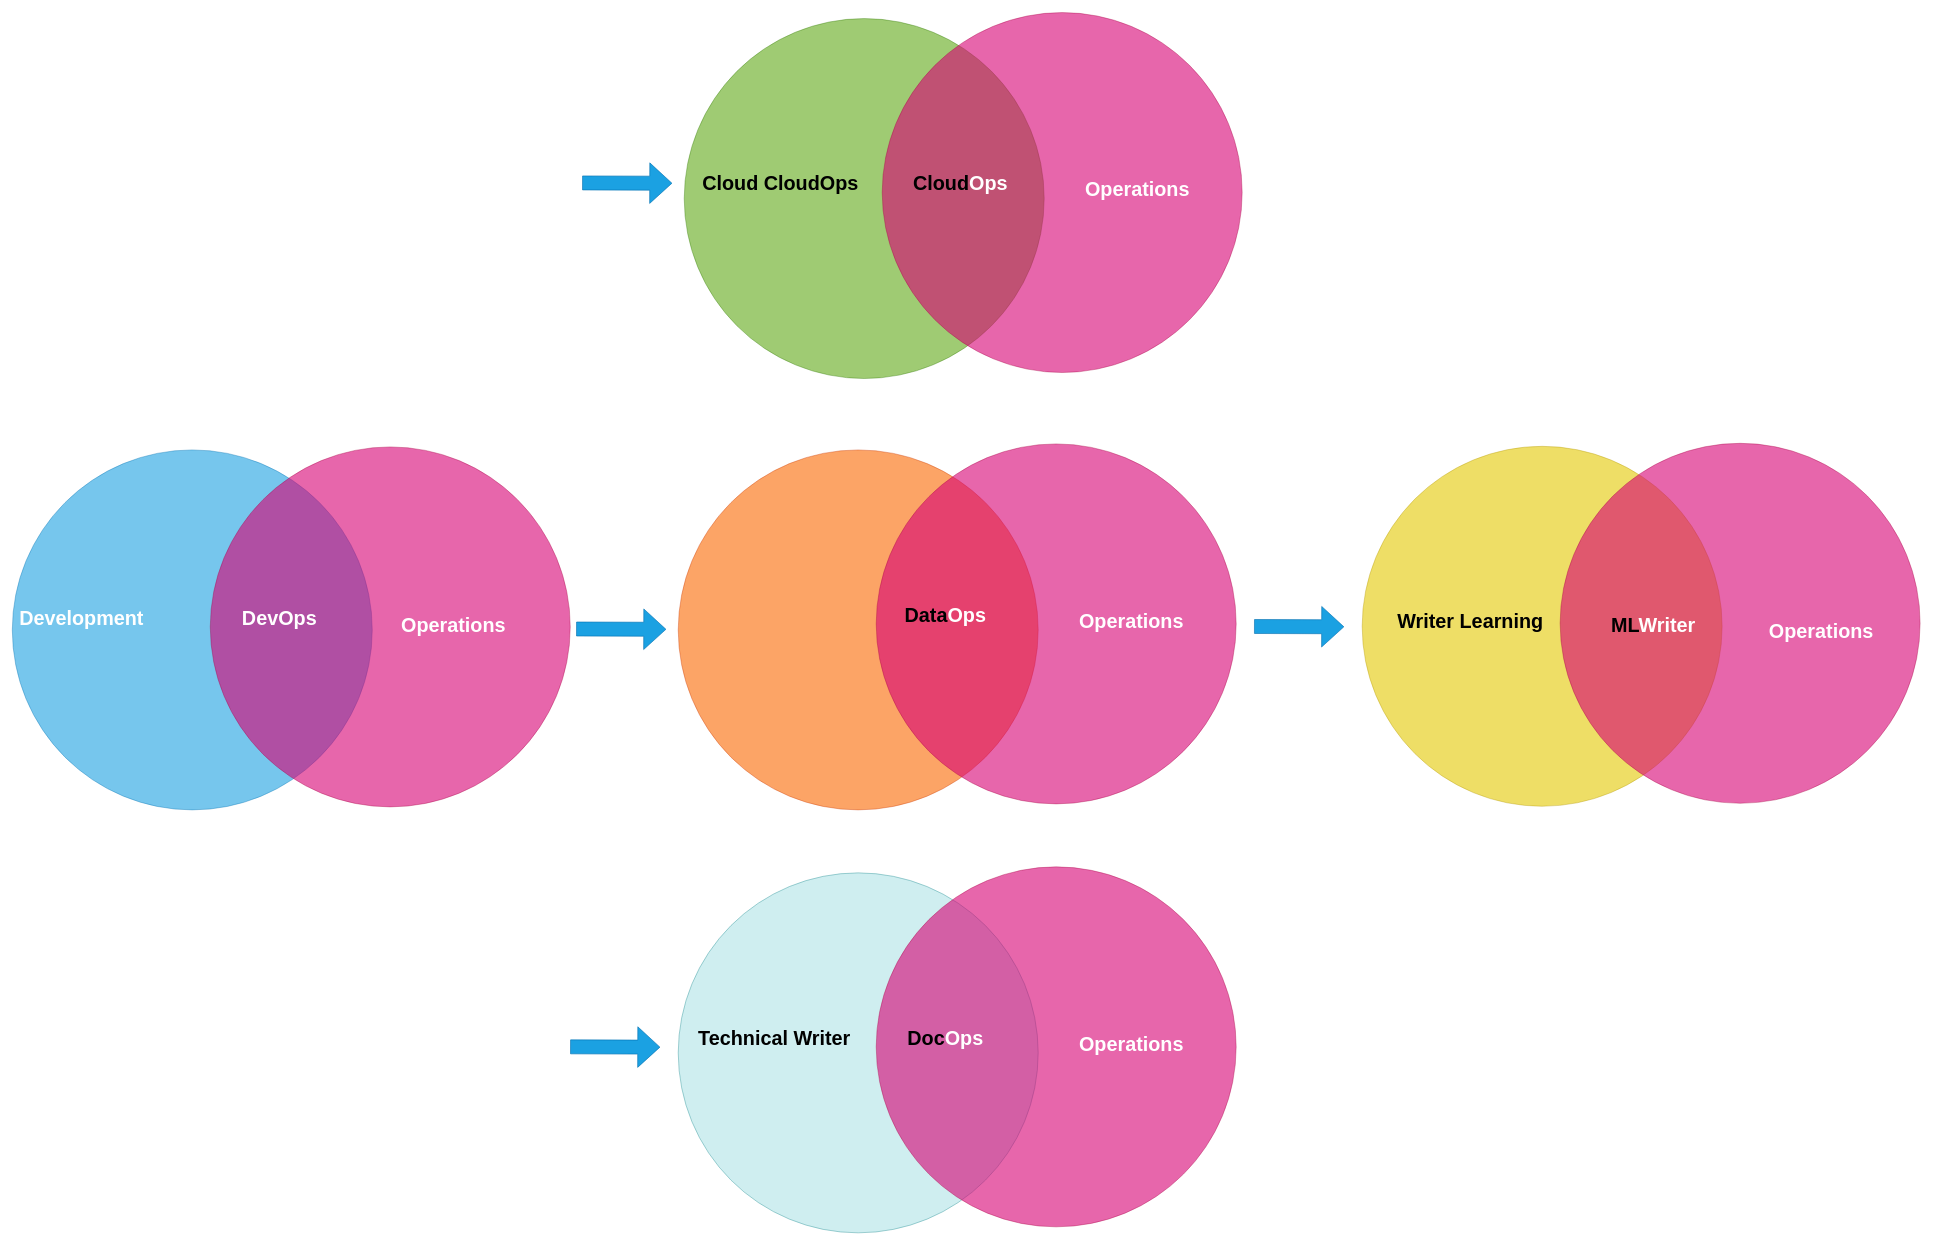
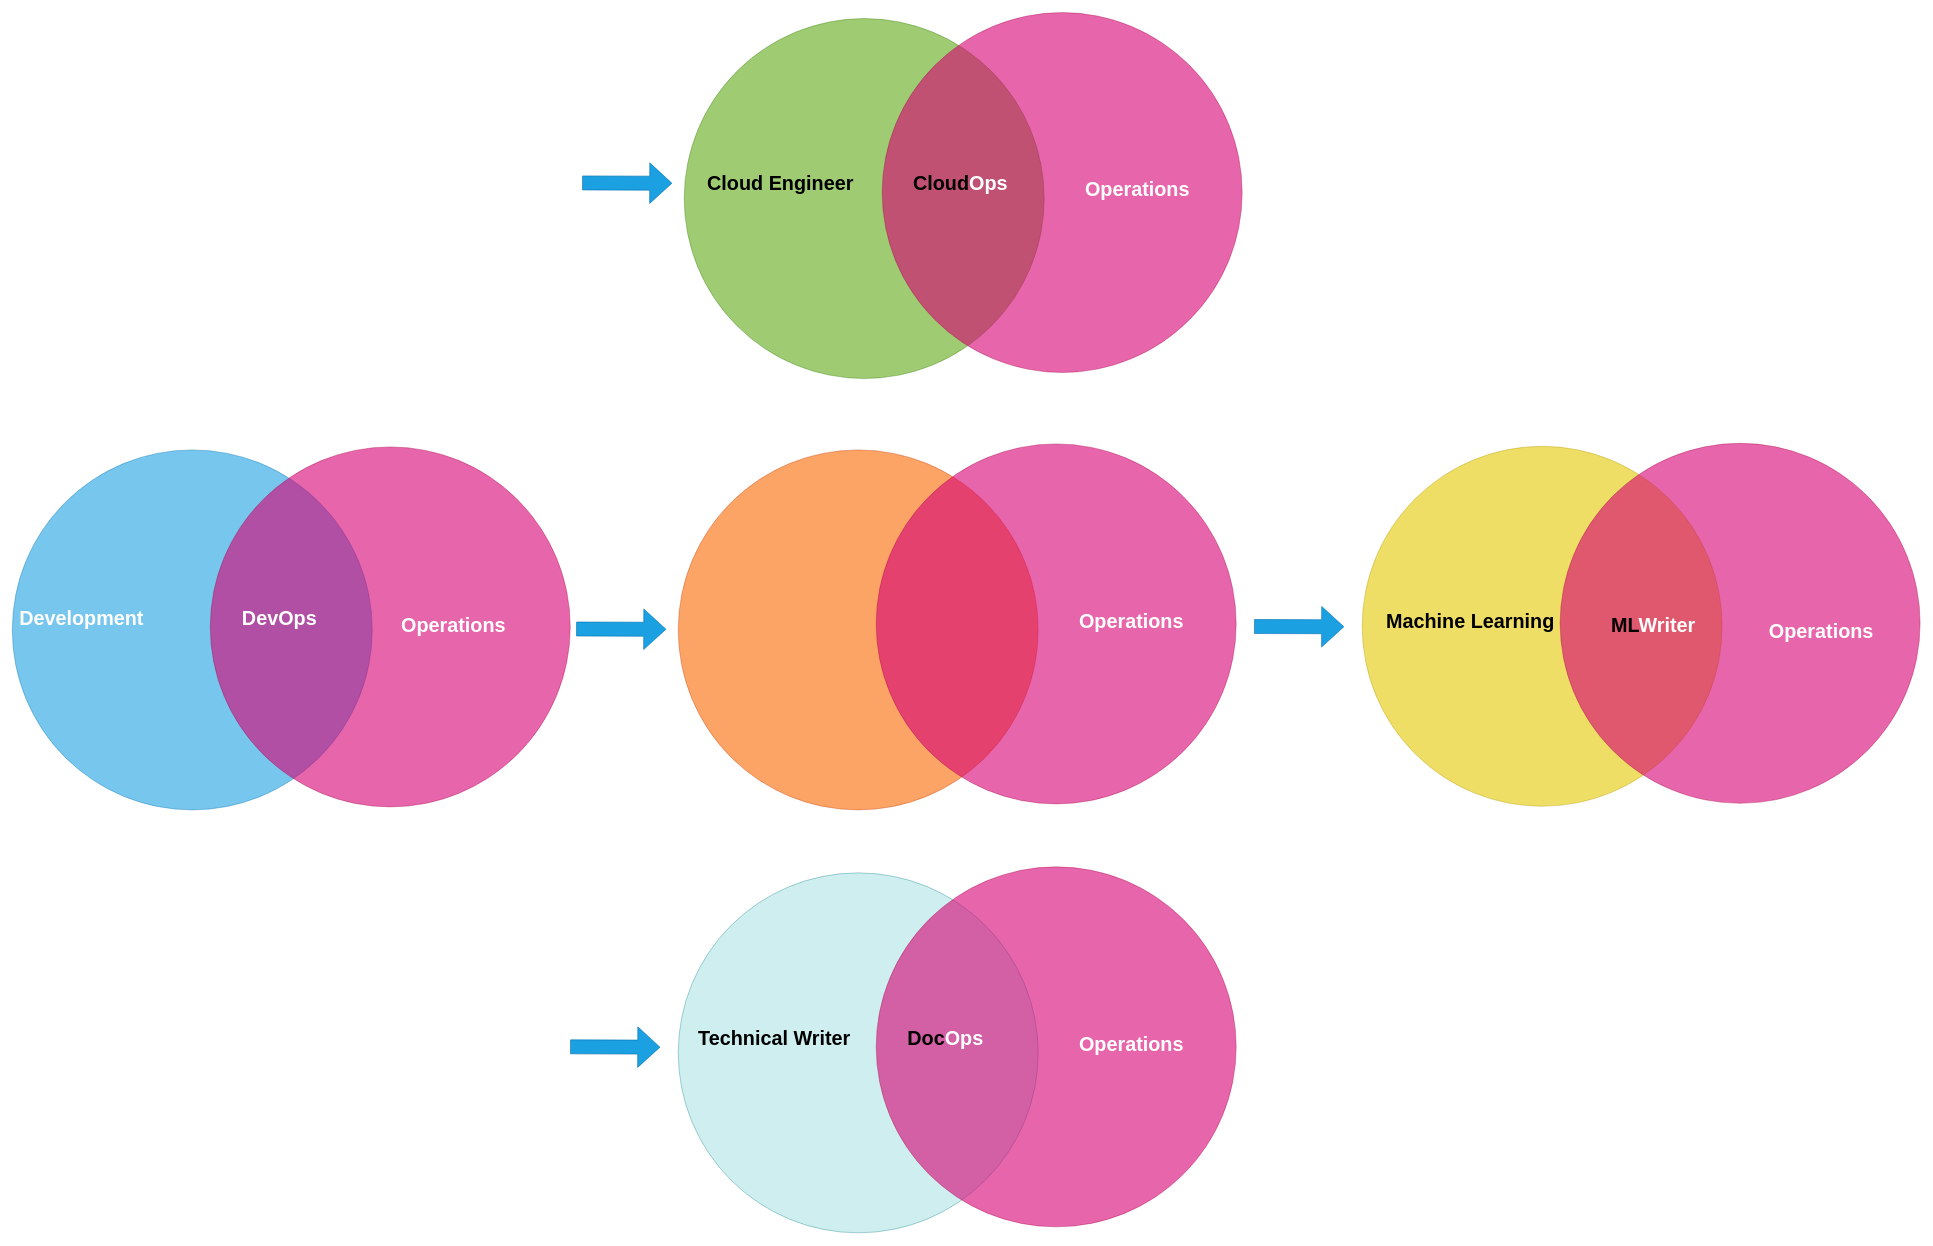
  <mxCell id="0" />
  <mxCell id="1" parent="0" />
  <mxCell id="2" value="" style="ellipse;fillColor=#1ba1e2;opacity=60;strokeColor=#006EAF;html=1;fontColor=#ffffff;" parent="1" vertex="1"><mxGeometry x="20" y="749" width="600" height="600" as="geometry" /></mxCell>
  <mxCell id="3" value="" style="ellipse;fillColor=#d80073;opacity=60;strokeColor=#A50040;html=1;fontColor=#ffffff;" parent="1" vertex="1"><mxGeometry x="350" y="744" width="600" height="600" as="geometry" /></mxCell>
  <mxCell id="4" value="Development" style="text;fontSize=33;align=center;verticalAlign=middle;html=1;fontColor=#FFFFFF;fontStyle=1" parent="1" vertex="1"><mxGeometry x="60" y="999" width="150" height="59" as="geometry" /></mxCell>
  <mxCell id="5" value="Operations" style="text;fontSize=33;align=center;verticalAlign=middle;html=1;fontColor=#FFFFFF;fontStyle=1" parent="1" vertex="1"><mxGeometry x="660" y="1006" width="190" height="70" as="geometry" /></mxCell>
  <mxCell id="6" value="DevOps" style="text;fontSize=33;align=center;verticalAlign=middle;html=1;fontColor=#FFFFFF;fontStyle=1" parent="1" vertex="1"><mxGeometry x="370" y="993.5" width="190" height="70" as="geometry" /></mxCell>
  <mxCell id="7" value="" style="ellipse;fillColor=#e3c800;opacity=60;strokeColor=#B09500;html=1;fontColor=#000000;" vertex="1" parent="1"><mxGeometry x="2270" y="743" width="600" height="600" as="geometry" /></mxCell>
  <mxCell id="8" value="" style="ellipse;fillColor=#d80073;opacity=60;strokeColor=#A50040;html=1;fontColor=#ffffff;" vertex="1" parent="1"><mxGeometry x="2600" y="738" width="600" height="600" as="geometry" /></mxCell>
- <mxCell id="9" value="&lt;font color=&quot;#000000&quot;&gt;Writer Learning&lt;/font&gt;" style="text;fontSize=33;align=center;verticalAlign=middle;html=1;fontColor=#FFFFFF;fontStyle=1" vertex="1" parent="1"><mxGeometry x="2300" y="1005.5" width="300" height="59" as="geometry" /></mxCell>
+ <mxCell id="9" value="&lt;font color=&quot;#000000&quot;&gt;Machine Learning&lt;/font&gt;" style="text;fontSize=33;align=center;verticalAlign=middle;html=1;fontColor=#FFFFFF;fontStyle=1" vertex="1" parent="1"><mxGeometry x="2300" y="1005.5" width="300" height="59" as="geometry" /></mxCell>
  <mxCell id="10" value="Operations" style="text;fontSize=33;align=center;verticalAlign=middle;html=1;fontColor=#FFFFFF;fontStyle=1" vertex="1" parent="1"><mxGeometry x="2940" y="1016" width="190" height="70" as="geometry" /></mxCell>
  <mxCell id="11" value="&lt;font color=&quot;#000000&quot;&gt;ML&lt;/font&gt;Writer" style="text;fontSize=33;align=center;verticalAlign=middle;html=1;fontColor=#FFFFFF;fontStyle=1" vertex="1" parent="1"><mxGeometry x="2660" y="1005.5" width="190" height="70" as="geometry" /></mxCell>
  <mxCell id="12" value="" style="ellipse;fillColor=#fa6800;opacity=60;strokeColor=#C73500;html=1;fontColor=#000000;" vertex="1" parent="1"><mxGeometry x="1130" y="749" width="600" height="600" as="geometry" /></mxCell>
  <mxCell id="13" value="" style="ellipse;fillColor=#d80073;opacity=60;strokeColor=#A50040;html=1;fontColor=#ffffff;" vertex="1" parent="1"><mxGeometry x="1460" y="739" width="600" height="600" as="geometry" /></mxCell>
  <mxCell id="14" value="Operations" style="text;fontSize=33;align=center;verticalAlign=middle;html=1;fontColor=#FFFFFF;fontStyle=1" vertex="1" parent="1"><mxGeometry x="1790" y="999" width="190" height="70" as="geometry" /></mxCell>
- <mxCell id="15" value="&lt;font color=&quot;#000000&quot;&gt;Data&lt;/font&gt;Ops" style="text;fontSize=33;align=center;verticalAlign=middle;html=1;fontColor=#FFFFFF;fontStyle=1" vertex="1" parent="1"><mxGeometry x="1480" y="988.5" width="190" height="70" as="geometry" /></mxCell>
  <mxCell id="16" value="" style="shape=flexArrow;endArrow=classic;html=1;rounded=0;endWidth=43.333;endSize=12;width=23.333;fillColor=#1ba1e2;strokeColor=#006EAF;" edge="1" parent="1"><mxGeometry width="50" height="50" relative="1" as="geometry"><mxPoint x="960" y="1047.5" as="sourcePoint" /><mxPoint x="1110" y="1048" as="targetPoint" /></mxGeometry></mxCell>
  <mxCell id="17" value="" style="shape=flexArrow;endArrow=classic;html=1;rounded=0;endWidth=43.333;endSize=12;width=23.333;fillColor=#1ba1e2;strokeColor=#006EAF;" edge="1" parent="1"><mxGeometry width="50" height="50" relative="1" as="geometry"><mxPoint x="2090" y="1043.33" as="sourcePoint" /><mxPoint x="2240" y="1043.83" as="targetPoint" /></mxGeometry></mxCell>
  <mxCell id="18" value="" style="shape=flexArrow;endArrow=classic;html=1;rounded=0;endWidth=43.333;endSize=12;width=23.333;fillColor=#1ba1e2;strokeColor=#006EAF;" edge="1" parent="1"><mxGeometry width="50" height="50" relative="1" as="geometry"><mxPoint x="950" y="1744" as="sourcePoint" /><mxPoint x="1100" y="1744.5" as="targetPoint" /></mxGeometry></mxCell>
  <mxCell id="19" value="" style="ellipse;fillColor=#b0e3e6;opacity=60;strokeColor=#0e8088;html=1;" vertex="1" parent="1"><mxGeometry x="1130" width="600" height="600" as="geometry" y="1454" /></mxCell>
  <mxCell id="20" value="" style="ellipse;fillColor=#d80073;opacity=60;strokeColor=#A50040;html=1;fontColor=#ffffff;" vertex="1" parent="1"><mxGeometry x="1460" y="1444" width="600" height="600" as="geometry" /></mxCell>
  <mxCell id="21" value="&lt;font color=&quot;#000000&quot;&gt;Technical Writer&lt;/font&gt;" style="text;fontSize=33;align=center;verticalAlign=middle;html=1;fontColor=#FFFFFF;fontStyle=1" vertex="1" parent="1"><mxGeometry x="1140" y="1699" width="300" height="59" as="geometry" /></mxCell>
  <mxCell id="22" value="Operations" style="text;fontSize=33;align=center;verticalAlign=middle;html=1;fontColor=#FFFFFF;fontStyle=1" vertex="1" parent="1"><mxGeometry x="1790" y="1704" width="190" height="70" as="geometry" /></mxCell>
  <mxCell id="23" value="&lt;font color=&quot;#000000&quot;&gt;Doc&lt;/font&gt;Ops" style="text;fontSize=33;align=center;verticalAlign=middle;html=1;fontColor=#FFFFFF;fontStyle=1" vertex="1" parent="1"><mxGeometry x="1480" y="1693.5" width="190" height="70" as="geometry" /></mxCell>
  <mxCell id="24" value="" style="ellipse;fillColor=#60a917;opacity=60;strokeColor=#2D7600;html=1;fontColor=#ffffff;" vertex="1" parent="1"><mxGeometry x="1140" y="30" width="600" height="600" as="geometry" /></mxCell>
  <mxCell id="25" value="" style="ellipse;fillColor=#d80073;opacity=60;strokeColor=#A50040;html=1;fontColor=#ffffff;" vertex="1" parent="1"><mxGeometry x="1470" y="20" width="600" height="600" as="geometry" /></mxCell>
- <mxCell id="26" value="&lt;font color=&quot;#000000&quot;&gt;Cloud CloudOps&lt;/font&gt;" style="text;fontSize=33;align=center;verticalAlign=middle;html=1;fontColor=#FFFFFF;fontStyle=1" vertex="1" parent="1"><mxGeometry x="1150" y="275" width="300" height="59" as="geometry" /></mxCell>
+ <mxCell id="26" value="&lt;font color=&quot;#000000&quot;&gt;Cloud Engineer&lt;/font&gt;" style="text;fontSize=33;align=center;verticalAlign=middle;html=1;fontColor=#FFFFFF;fontStyle=1" vertex="1" parent="1"><mxGeometry x="1150" y="275" width="300" height="59" as="geometry" /></mxCell>
  <mxCell id="27" value="Operations" style="text;fontSize=33;align=center;verticalAlign=middle;html=1;fontColor=#FFFFFF;fontStyle=1" vertex="1" parent="1"><mxGeometry x="1800" y="280" width="190" height="70" as="geometry" /></mxCell>
  <mxCell id="28" value="&lt;font color=&quot;#000000&quot;&gt;Cloud&lt;/font&gt;Ops" style="text;fontSize=33;align=center;verticalAlign=middle;html=1;fontColor=#FFFFFF;fontStyle=1" vertex="1" parent="1"><mxGeometry x="1505" y="269.5" width="190" height="70" as="geometry" /></mxCell>
  <mxCell id="29" value="" style="shape=flexArrow;endArrow=classic;html=1;rounded=0;endWidth=43.333;endSize=12;width=23.333;fillColor=#1ba1e2;strokeColor=#006EAF;" edge="1" parent="1"><mxGeometry width="50" height="50" relative="1" as="geometry"><mxPoint x="970" y="303.97" as="sourcePoint" /><mxPoint x="1120" y="304.47" as="targetPoint" /></mxGeometry></mxCell>
